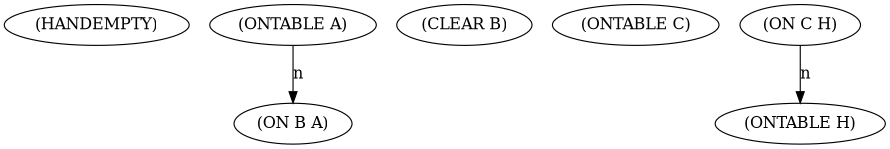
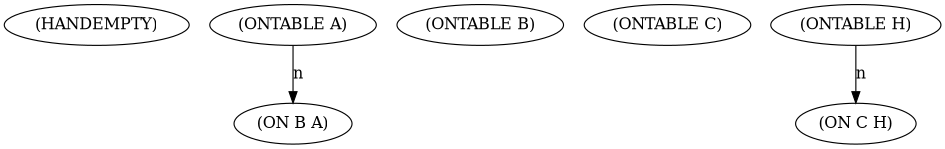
  digraph {
    n1 [label="(HANDEMPTY)"]
    n2 [label="(ON B A)"]
-   n3 [label="(CLEAR B)"]
+   n3 [label="(ONTABLE B)"]
    n4 [label="(ONTABLE C)"]
    n5 [label="(ON C H)"]
    n6 [label="(ONTABLE A)"]
    n7 [label="(ONTABLE H)"]
    n6 -> n2 [label=n]
-   n5 -> n7 [label=n]
+   n7 -> n5 [label=n]
  }
